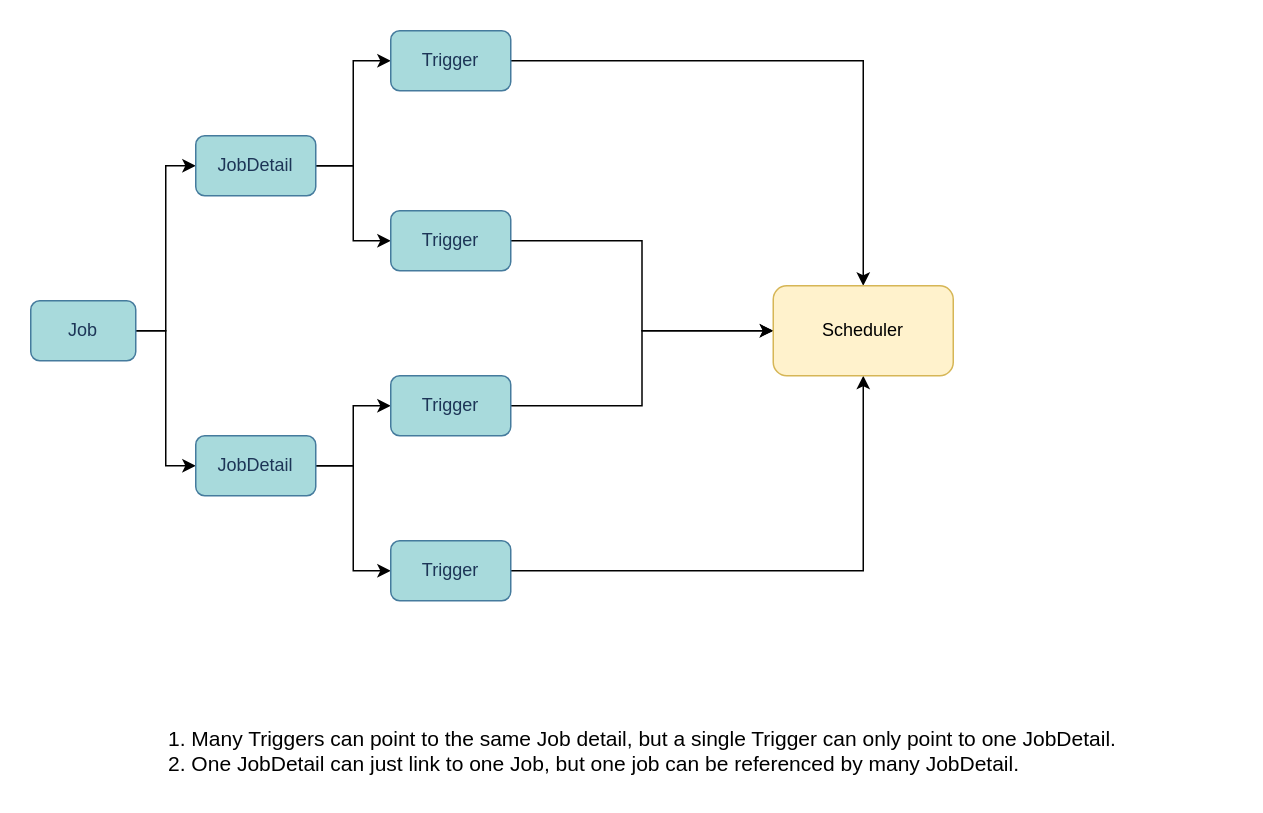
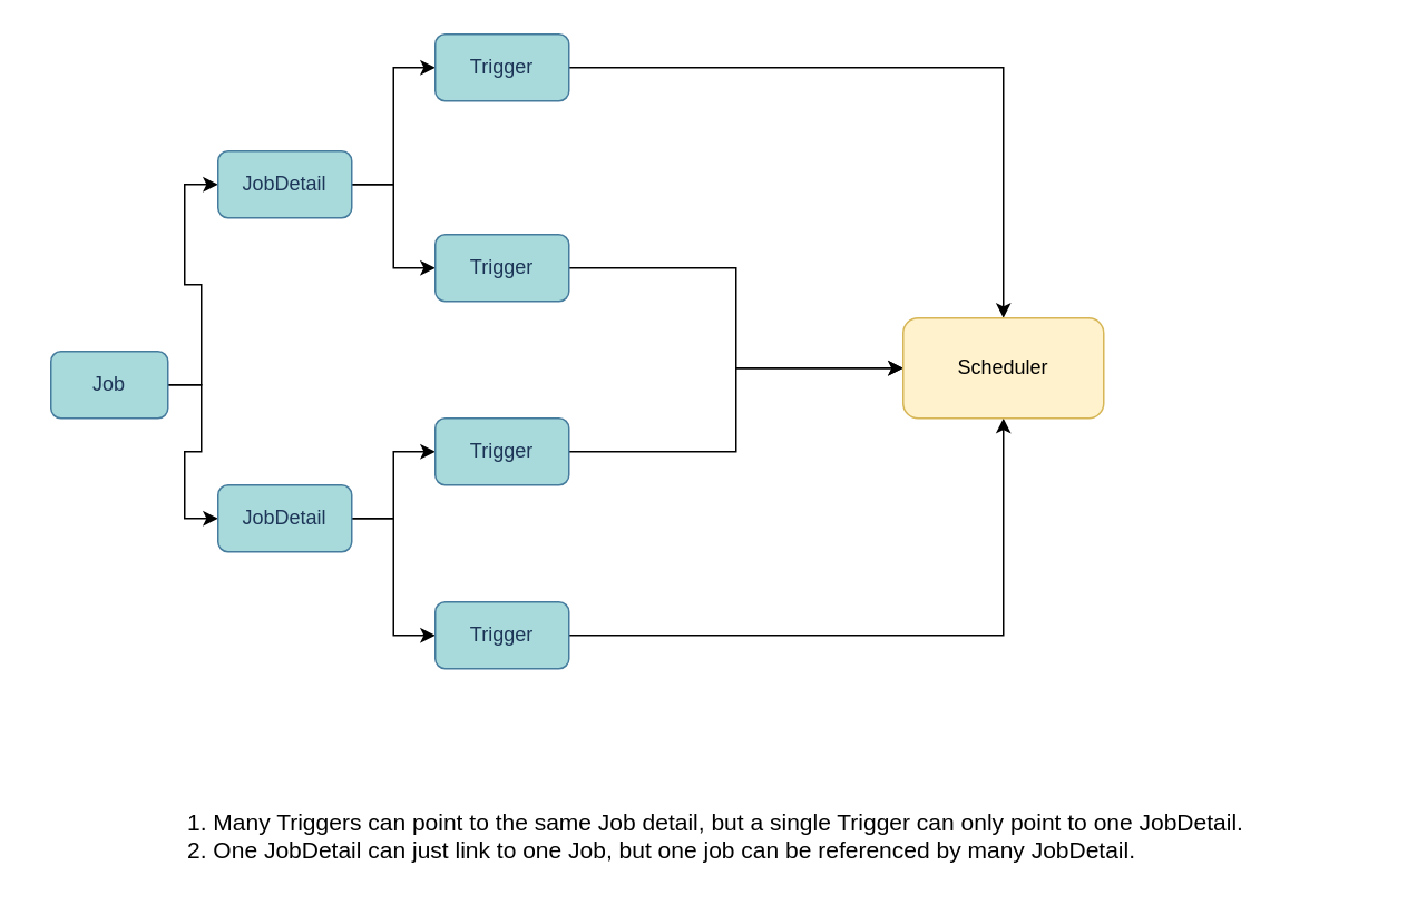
  <mxCell id="0" />
  <mxCell id="1" parent="0" />
  <mxCell id="2" style="edgeStyle=orthogonalEdgeStyle;rounded=0;orthogonalLoop=1;jettySize=auto;html=1;entryX=0;entryY=0.5;entryDx=0;entryDy=0;" edge="1" parent="1" source="4" target="7"><mxGeometry relative="1" as="geometry" /></mxCell>
  <mxCell id="3" style="edgeStyle=orthogonalEdgeStyle;rounded=0;orthogonalLoop=1;jettySize=auto;html=1;entryX=0;entryY=0.5;entryDx=0;entryDy=0;" edge="1" parent="1" source="4" target="10"><mxGeometry relative="1" as="geometry" /></mxCell>
- <mxCell id="4" value="Job" style="rounded=1;whiteSpace=wrap;html=1;fontSize=12;glass=0;strokeWidth=1;shadow=0;strokeColor=#457B9D;fillColor=#A8DADC;fontColor=#1D3557;" vertex="1" parent="1"><mxGeometry x="20" y="200" width="70" height="40" as="geometry" /></mxCell>
+ <mxCell id="4" value="Job" style="rounded=1;whiteSpace=wrap;html=1;fontSize=12;glass=0;strokeWidth=1;shadow=0;strokeColor=#457B9D;fillColor=#A8DADC;fontColor=#1D3557;" vertex="1" parent="1"><mxGeometry x="30" y="210" width="70" height="40" as="geometry" /></mxCell>
  <mxCell id="5" style="edgeStyle=orthogonalEdgeStyle;rounded=0;orthogonalLoop=1;jettySize=auto;html=1;exitX=1;exitY=0.5;exitDx=0;exitDy=0;entryX=0;entryY=0.5;entryDx=0;entryDy=0;" edge="1" parent="1" source="7" target="12"><mxGeometry relative="1" as="geometry" /></mxCell>
  <mxCell id="6" style="edgeStyle=orthogonalEdgeStyle;rounded=0;orthogonalLoop=1;jettySize=auto;html=1;entryX=0;entryY=0.5;entryDx=0;entryDy=0;" edge="1" parent="1" source="7" target="14"><mxGeometry relative="1" as="geometry" /></mxCell>
  <mxCell id="7" value="JobDetail" style="rounded=1;whiteSpace=wrap;html=1;fontSize=12;glass=0;strokeWidth=1;shadow=0;strokeColor=#457B9D;fillColor=#A8DADC;fontColor=#1D3557;" vertex="1" parent="1"><mxGeometry x="130" y="90" width="80" height="40" as="geometry" /></mxCell>
  <mxCell id="8" style="edgeStyle=orthogonalEdgeStyle;rounded=0;orthogonalLoop=1;jettySize=auto;html=1;exitX=1;exitY=0.5;exitDx=0;exitDy=0;entryX=0;entryY=0.5;entryDx=0;entryDy=0;" edge="1" parent="1" source="10" target="16"><mxGeometry relative="1" as="geometry" /></mxCell>
  <mxCell id="9" style="edgeStyle=orthogonalEdgeStyle;rounded=0;orthogonalLoop=1;jettySize=auto;html=1;entryX=0;entryY=0.5;entryDx=0;entryDy=0;" edge="1" parent="1" source="10" target="18"><mxGeometry relative="1" as="geometry" /></mxCell>
  <mxCell id="10" value="JobDetail" style="rounded=1;whiteSpace=wrap;html=1;fontSize=12;glass=0;strokeWidth=1;shadow=0;strokeColor=#457B9D;fillColor=#A8DADC;fontColor=#1D3557;" vertex="1" parent="1"><mxGeometry x="130" y="290" width="80" height="40" as="geometry" /></mxCell>
  <mxCell id="11" style="edgeStyle=orthogonalEdgeStyle;rounded=0;orthogonalLoop=1;jettySize=auto;html=1;exitX=1;exitY=0.5;exitDx=0;exitDy=0;" edge="1" parent="1" source="12" target="19"><mxGeometry relative="1" as="geometry" /></mxCell>
  <mxCell id="12" value="Trigger" style="rounded=1;whiteSpace=wrap;html=1;fontSize=12;glass=0;strokeWidth=1;shadow=0;strokeColor=#457B9D;fillColor=#A8DADC;fontColor=#1D3557;" vertex="1" parent="1"><mxGeometry x="260" y="20" width="80" height="40" as="geometry" /></mxCell>
  <mxCell id="13" style="edgeStyle=orthogonalEdgeStyle;rounded=0;orthogonalLoop=1;jettySize=auto;html=1;exitX=1;exitY=0.5;exitDx=0;exitDy=0;entryX=0;entryY=0.5;entryDx=0;entryDy=0;" edge="1" parent="1" source="14" target="19"><mxGeometry relative="1" as="geometry" /></mxCell>
  <mxCell id="14" value="Trigger" style="rounded=1;whiteSpace=wrap;html=1;fontSize=12;glass=0;strokeWidth=1;shadow=0;strokeColor=#457B9D;fillColor=#A8DADC;fontColor=#1D3557;" vertex="1" parent="1"><mxGeometry x="260" y="140" width="80" height="40" as="geometry" /></mxCell>
  <mxCell id="15" style="edgeStyle=orthogonalEdgeStyle;rounded=0;orthogonalLoop=1;jettySize=auto;html=1;exitX=1;exitY=0.5;exitDx=0;exitDy=0;" edge="1" parent="1" source="16" target="19"><mxGeometry relative="1" as="geometry" /></mxCell>
  <mxCell id="16" value="Trigger" style="rounded=1;whiteSpace=wrap;html=1;fontSize=12;glass=0;strokeWidth=1;shadow=0;strokeColor=#457B9D;fillColor=#A8DADC;fontColor=#1D3557;" vertex="1" parent="1"><mxGeometry x="260" y="250" width="80" height="40" as="geometry" /></mxCell>
  <mxCell id="17" style="edgeStyle=orthogonalEdgeStyle;rounded=0;orthogonalLoop=1;jettySize=auto;html=1;exitX=1;exitY=0.5;exitDx=0;exitDy=0;entryX=0.5;entryY=1;entryDx=0;entryDy=0;" edge="1" parent="1" source="18" target="19"><mxGeometry relative="1" as="geometry" /></mxCell>
  <mxCell id="18" value="Trigger" style="rounded=1;whiteSpace=wrap;html=1;fontSize=12;glass=0;strokeWidth=1;shadow=0;strokeColor=#457B9D;fillColor=#A8DADC;fontColor=#1D3557;" vertex="1" parent="1"><mxGeometry x="260" y="360" width="80" height="40" as="geometry" /></mxCell>
- <mxCell id="19" value="Scheduler" style="rounded=1;whiteSpace=wrap;html=1;fillColor=#fff2cc;strokeColor=#d6b656;" vertex="1" parent="1"><mxGeometry x="515" y="190" width="120" height="60" as="geometry" /></mxCell>
+ <mxCell id="19" value="Scheduler" style="rounded=1;whiteSpace=wrap;html=1;fillColor=#fff2cc;strokeColor=#d6b656;" vertex="1" parent="1"><mxGeometry x="540" y="190" width="120" height="60" as="geometry" /></mxCell>
  <mxCell id="20" value="&lt;span style=&quot;box-sizing: border-box ; font-size: 14px ; background-color: rgb(255 , 255 , 255)&quot;&gt;1. Many Triggers can point to the same Job detail, but a single Trigger can only point to one JobDetail.&lt;br&gt;2.&amp;nbsp;&lt;span style=&quot;font-family: , &amp;#34;blinkmacsystemfont&amp;#34; , &amp;#34;segoe ui&amp;#34; , &amp;#34;helvetica&amp;#34; , &amp;#34;arial&amp;#34; , sans-serif , &amp;#34;apple color emoji&amp;#34; , &amp;#34;segoe ui emoji&amp;#34;&quot;&gt;One JobDetail can just link to one Job, but one job can be referenced by many JobDetail.&lt;/span&gt;&lt;/span&gt;" style="text;html=1;strokeColor=none;fillColor=none;align=left;verticalAlign=middle;whiteSpace=wrap;rounded=0;" vertex="1" parent="1"><mxGeometry x="110" y="480" width="710" height="40" as="geometry" /></mxCell>
